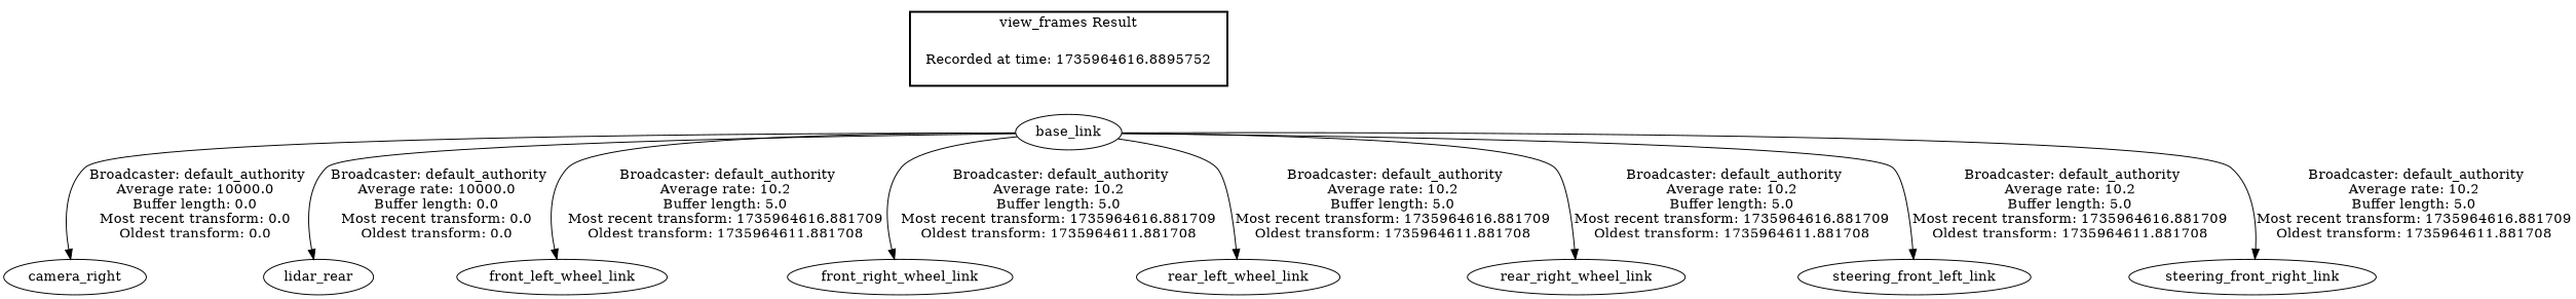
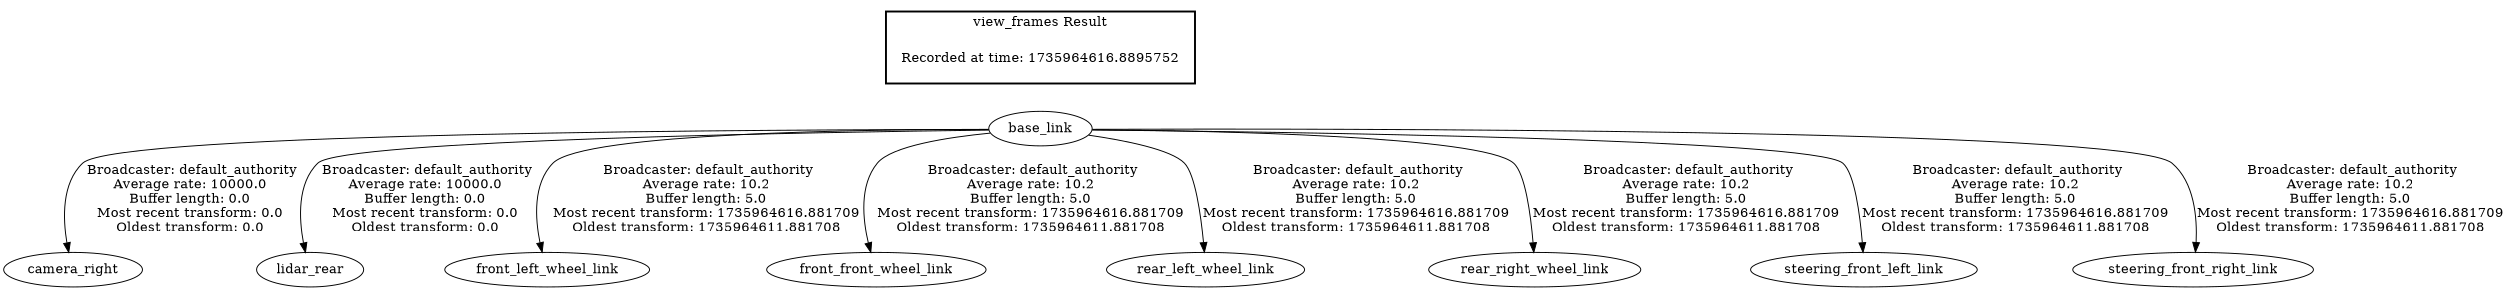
  digraph {
    "Recorded at time: 1735964616.8895752" [shape=plaintext]
    base_link
    n3 [label=camera_right]
    n4 [label=lidar_rear]
    front_left_wheel_link
-   front_right_wheel_link
+   front_right_wheel_link [label=front_front_wheel_link]
    rear_left_wheel_link
    rear_right_wheel_link
    steering_front_left_link
    steering_front_right_link
    subgraph cluster_1 {
      color=black
      label="view_frames Result"
      style=bold
      "Recorded at time: 1735964616.8895752"
    }
    "Recorded at time: 1735964616.8895752" -> base_link [style=invis]
    base_link -> n3 [label=" Broadcaster: default_authority\nAverage rate: 10000.0\nBuffer length: 0.0\nMost recent transform: 0.0\nOldest transform: 0.0\n"]
    base_link -> n4 [label=" Broadcaster: default_authority\nAverage rate: 10000.0\nBuffer length: 0.0\nMost recent transform: 0.0\nOldest transform: 0.0\n"]
    base_link -> front_left_wheel_link [label=" Broadcaster: default_authority\nAverage rate: 10.2\nBuffer length: 5.0\nMost recent transform: 1735964616.881709\nOldest transform: 1735964611.881708\n"]
    base_link -> front_right_wheel_link [label=" Broadcaster: default_authority\nAverage rate: 10.2\nBuffer length: 5.0\nMost recent transform: 1735964616.881709\nOldest transform: 1735964611.881708\n"]
    base_link -> rear_left_wheel_link [label=" Broadcaster: default_authority\nAverage rate: 10.2\nBuffer length: 5.0\nMost recent transform: 1735964616.881709\nOldest transform: 1735964611.881708\n"]
    base_link -> rear_right_wheel_link [label=" Broadcaster: default_authority\nAverage rate: 10.2\nBuffer length: 5.0\nMost recent transform: 1735964616.881709\nOldest transform: 1735964611.881708\n"]
    base_link -> steering_front_left_link [label=" Broadcaster: default_authority\nAverage rate: 10.2\nBuffer length: 5.0\nMost recent transform: 1735964616.881709\nOldest transform: 1735964611.881708\n"]
    base_link -> steering_front_right_link [label=" Broadcaster: default_authority\nAverage rate: 10.2\nBuffer length: 5.0\nMost recent transform: 1735964616.881709\nOldest transform: 1735964611.881708\n"]
  }
